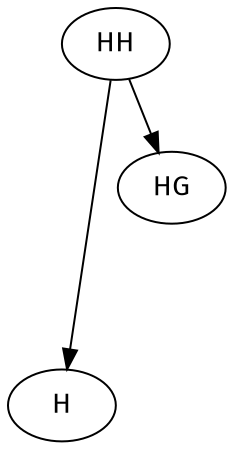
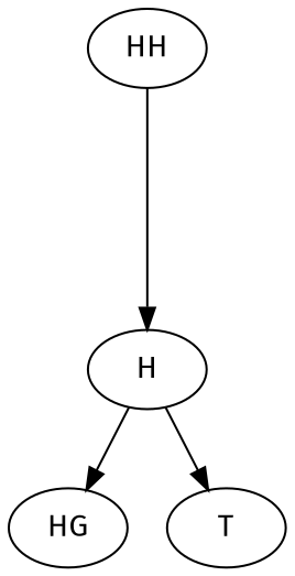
  digraph {
    fontname="Fira Sans"
    node [fontname="Fira Sans"]
    edge [fontname="Fira Sans"]
    n1 [label=H]
    n2 [label=HG]
+   n3 [label=T]
    n4 [label=HH]
-   n4 -> n2
+   n1 -> n2
+   n1 -> n3
    n4 -> n1 [minlen=3]
  }
